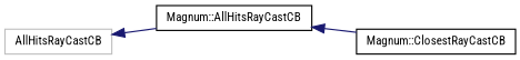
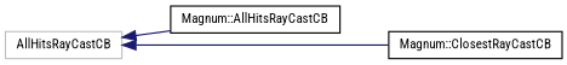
  digraph {
    fontname="Roboto Condensed"
    rankdir=LR
    node [color=black fillcolor=white fontname="Roboto Condensed" fontsize=10 shape=record style=filled]
    edge [color=midnightblue dir=back fontname="Roboto Condensed" fontsize=10 labelfontname=Helvetica labelfontsize=10 style=solid]
    n1 [color=grey75 height=0.2 label=AllHitsRayCastCB width=0.4]
    n2 [height=0.2 label="Magnum::AllHitsRayCastCB" width=0.4]
    n3 [height=0.2 label="Magnum::ClosestRayCastCB" width=0.4]
    n1 -> n2
-   n2 -> n3
+   n1 -> n3
  }
